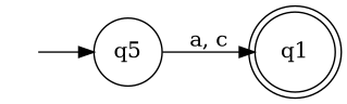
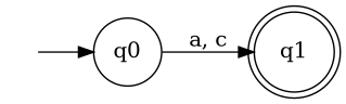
  strict digraph {
    rankdir=LR
    n1 [height=0 label=" " shape=none width=0]
-   q0 [height=0.5 shape=circle width=0.5 label=q5]
+   q0 [height=0.5 shape=circle width=0.5]
    q1 [height=0.5 shape=doublecircle width=0.5]
    n1 -> q0
    q0 -> q1 [label="a, c"]
  }
